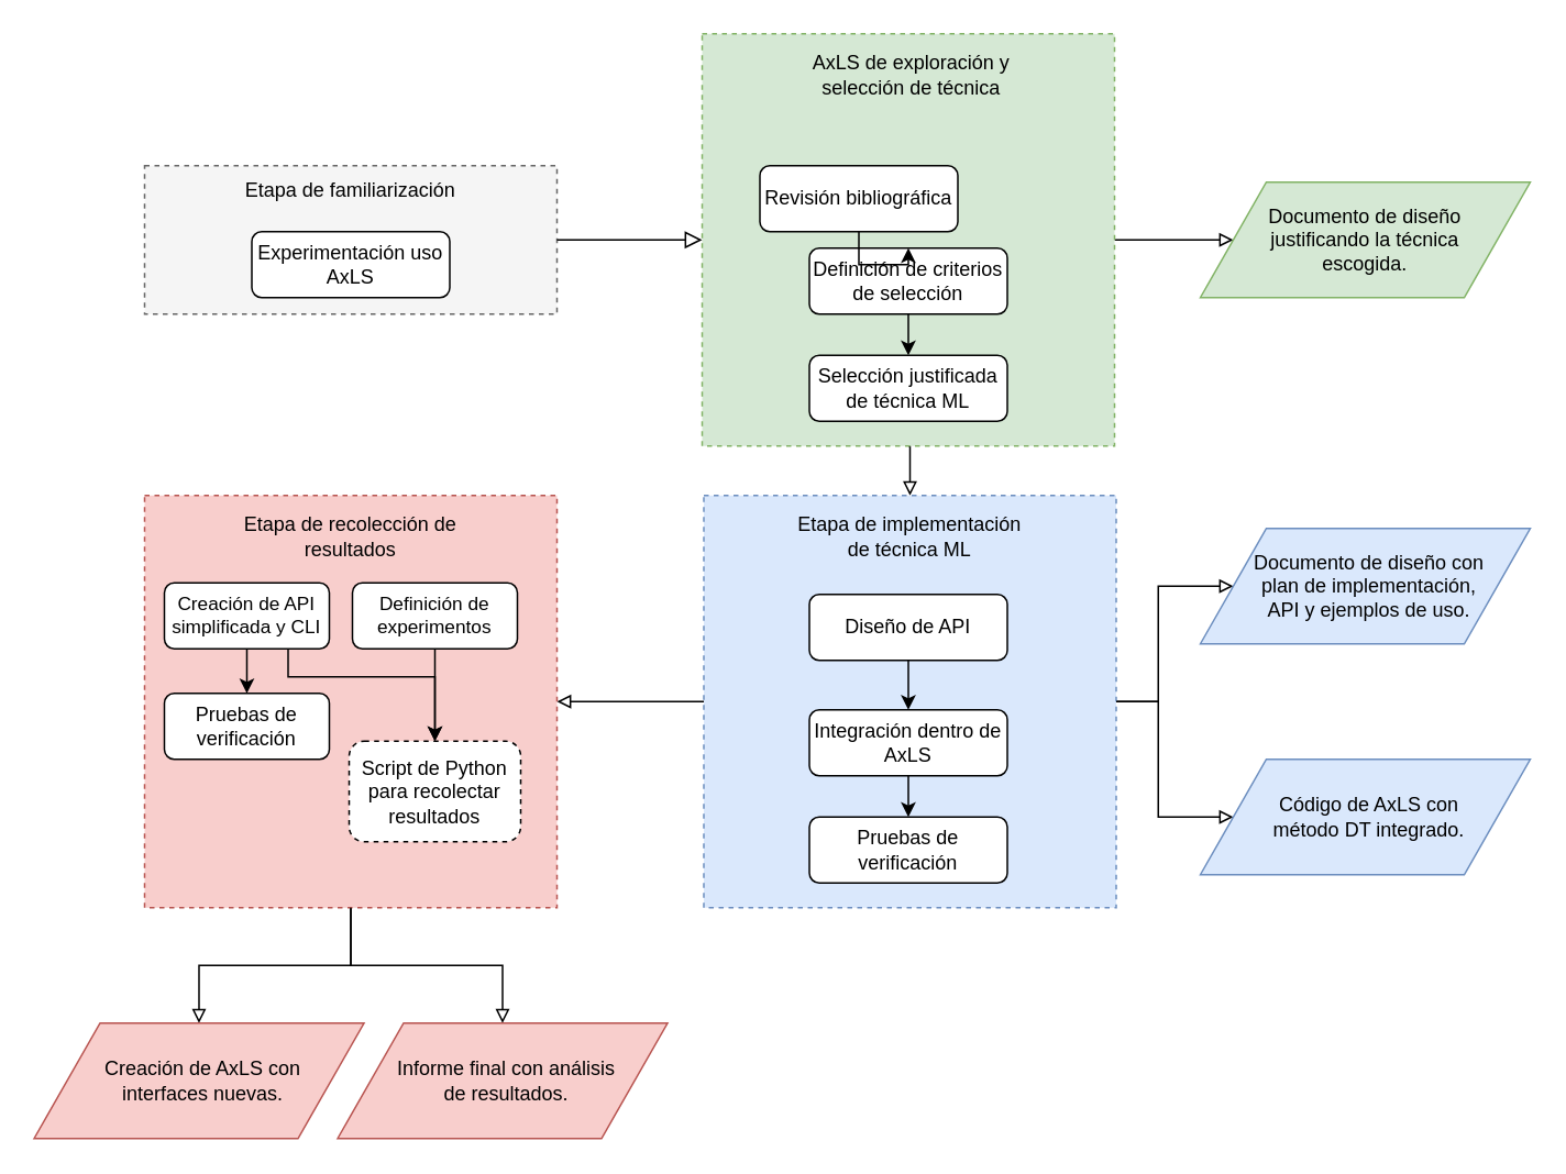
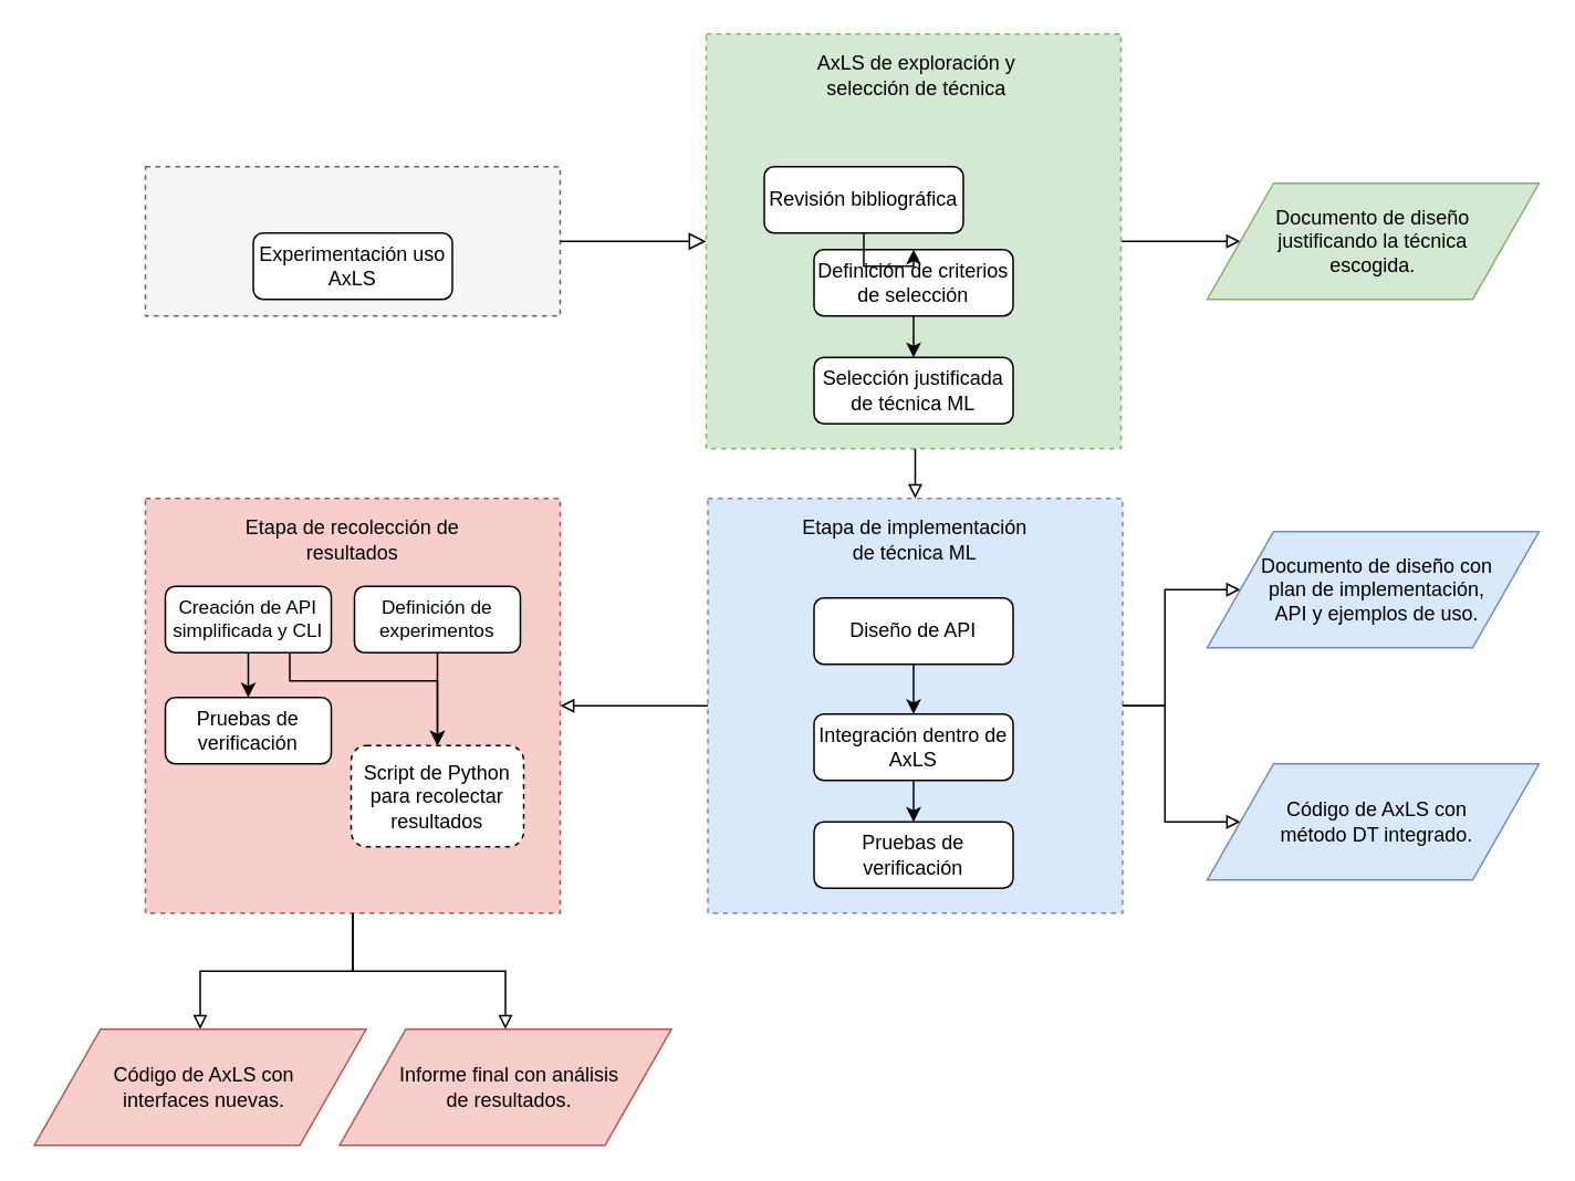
  <mxCell id="0" />
  <mxCell id="1" parent="0" />
  <mxCell id="2" value="" style="edgeStyle=orthogonalEdgeStyle;rounded=0;orthogonalLoop=1;jettySize=auto;html=1;entryX=0;entryY=0.5;entryDx=0;entryDy=0;endArrow=block;endFill=0;exitX=1;exitY=0.5;exitDx=0;exitDy=0;" parent="1" source="4" target="24" edge="1"><mxGeometry relative="1" as="geometry"><mxPoint x="717" y="200" as="sourcePoint" /><mxPoint x="747" y="145" as="targetPoint" /></mxGeometry></mxCell>
  <mxCell id="3" style="edgeStyle=orthogonalEdgeStyle;rounded=0;orthogonalLoop=1;jettySize=auto;html=1;exitX=0.5;exitY=1;exitDx=0;exitDy=0;entryX=0.5;entryY=0;entryDx=0;entryDy=0;endArrow=block;endFill=0;" parent="1" source="4" target="17" edge="1"><mxGeometry relative="1" as="geometry" /></mxCell>
  <mxCell id="4" value="" style="rounded=0;whiteSpace=wrap;html=1;fillColor=#d5e8d4;dashed=1;strokeColor=#82b366;" parent="1" vertex="1"><mxGeometry x="425" y="20" width="250" height="250" as="geometry" /></mxCell>
  <mxCell id="5" value="" style="rounded=0;whiteSpace=wrap;html=1;fillColor=#f5f5f5;dashed=1;fontColor=#333333;strokeColor=#666666;" parent="1" vertex="1"><mxGeometry x="87" y="100" width="250" height="90" as="geometry" /></mxCell>
  <mxCell id="6" value="" style="edgeStyle=orthogonalEdgeStyle;rounded=0;orthogonalLoop=1;jettySize=auto;html=1;" parent="1" source="7" target="14" edge="1"><mxGeometry relative="1" as="geometry" /></mxCell>
  <mxCell id="7" value="Definición de criterios de selección" style="rounded=1;whiteSpace=wrap;html=1;fontSize=12;glass=0;strokeWidth=1;shadow=0;" parent="1" vertex="1"><mxGeometry x="490" y="150" width="120" height="40" as="geometry" /></mxCell>
  <mxCell id="8" value="" style="rounded=0;html=1;jettySize=auto;orthogonalLoop=1;fontSize=11;endArrow=block;endFill=0;endSize=8;strokeWidth=1;shadow=0;labelBackgroundColor=none;edgeStyle=orthogonalEdgeStyle;entryX=0;entryY=0.5;entryDx=0;entryDy=0;exitX=1;exitY=0.5;exitDx=0;exitDy=0;" parent="1" source="5" target="4" edge="1"><mxGeometry y="20" relative="1" as="geometry"><mxPoint as="offset" /><mxPoint x="219" y="200" as="sourcePoint" /><mxPoint x="242" y="230" as="targetPoint" /></mxGeometry></mxCell>
  <mxCell id="9" value="Experimentación uso AxLS" style="rounded=1;whiteSpace=wrap;html=1;fontSize=12;glass=0;strokeWidth=1;shadow=0;" parent="1" vertex="1"><mxGeometry x="152" y="140" width="120" height="40" as="geometry" /></mxCell>
- <mxCell id="10" value="Etapa de familiarización" style="text;html=1;align=center;verticalAlign=middle;whiteSpace=wrap;rounded=0;" parent="1" vertex="1"><mxGeometry x="142" y="100" width="140" height="30" as="geometry" /></mxCell>
  <mxCell id="11" value="" style="edgeStyle=orthogonalEdgeStyle;rounded=0;orthogonalLoop=1;jettySize=auto;html=1;" parent="1" source="12" target="7" edge="1"><mxGeometry relative="1" as="geometry" /></mxCell>
  <mxCell id="12" value="Revisión bibliográfica" style="rounded=1;whiteSpace=wrap;html=1;fontSize=12;glass=0;strokeWidth=1;shadow=0;" parent="1" vertex="1"><mxGeometry x="460" y="100" width="120" height="40" as="geometry" /></mxCell>
  <mxCell id="13" value="AxLS de exploración y selección de técnica" style="text;html=1;align=center;verticalAlign=middle;whiteSpace=wrap;rounded=0;" parent="1" vertex="1"><mxGeometry x="482" y="30" width="140" height="30" as="geometry" /></mxCell>
  <mxCell id="14" value="Selección justificada de técnica ML" style="rounded=1;whiteSpace=wrap;html=1;fontSize=12;glass=0;strokeWidth=1;shadow=0;" parent="1" vertex="1"><mxGeometry x="490" y="215" width="120" height="40" as="geometry" /></mxCell>
  <mxCell id="15" style="edgeStyle=orthogonalEdgeStyle;rounded=0;orthogonalLoop=1;jettySize=auto;html=1;exitX=1;exitY=0.5;exitDx=0;exitDy=0;entryX=0;entryY=0.5;entryDx=0;entryDy=0;endArrow=block;endFill=0;" parent="1" source="17" target="37" edge="1"><mxGeometry relative="1" as="geometry" /></mxCell>
  <mxCell id="16" value="" style="edgeStyle=orthogonalEdgeStyle;rounded=0;orthogonalLoop=1;jettySize=auto;html=1;entryX=1;entryY=0.5;entryDx=0;entryDy=0;endArrow=block;endFill=0;" edge="1" parent="1" source="17" target="28"><mxGeometry relative="1" as="geometry"><mxPoint x="377" y="490" as="targetPoint" /></mxGeometry></mxCell>
  <mxCell id="17" value="" style="rounded=0;whiteSpace=wrap;html=1;fillColor=#dae8fc;dashed=1;strokeColor=#6c8ebf;" parent="1" vertex="1"><mxGeometry x="426" y="300" width="250" height="250" as="geometry" /></mxCell>
  <mxCell id="18" value="" style="edgeStyle=orthogonalEdgeStyle;rounded=0;orthogonalLoop=1;jettySize=auto;html=1;" parent="1" source="19" target="23" edge="1"><mxGeometry relative="1" as="geometry" /></mxCell>
  <mxCell id="19" value="Integración dentro de AxLS" style="rounded=1;whiteSpace=wrap;html=1;fontSize=12;glass=0;strokeWidth=1;shadow=0;" parent="1" vertex="1"><mxGeometry x="490" y="430" width="120" height="40" as="geometry" /></mxCell>
  <mxCell id="20" value="" style="edgeStyle=orthogonalEdgeStyle;rounded=0;orthogonalLoop=1;jettySize=auto;html=1;" parent="1" source="21" target="19" edge="1"><mxGeometry relative="1" as="geometry" /></mxCell>
  <mxCell id="21" value="Diseño de API" style="rounded=1;whiteSpace=wrap;html=1;fontSize=12;glass=0;strokeWidth=1;shadow=0;" parent="1" vertex="1"><mxGeometry x="490" y="360" width="120" height="40" as="geometry" /></mxCell>
  <mxCell id="22" value="Etapa de implementación de técnica ML" style="text;html=1;align=center;verticalAlign=middle;whiteSpace=wrap;rounded=0;" parent="1" vertex="1"><mxGeometry x="481" y="310" width="140" height="30" as="geometry" /></mxCell>
  <mxCell id="23" value="Pruebas de verificación" style="rounded=1;whiteSpace=wrap;html=1;fontSize=12;glass=0;strokeWidth=1;shadow=0;" parent="1" vertex="1"><mxGeometry x="490" y="495" width="120" height="40" as="geometry" /></mxCell>
  <mxCell id="24" value="Documento de diseño justificando la técnica escogida." style="shape=parallelogram;perimeter=parallelogramPerimeter;whiteSpace=wrap;html=1;dashed=0;spacingLeft=20;spacingRight=20;fillColor=#d5e8d4;strokeColor=#82b366;" parent="1" vertex="1"><mxGeometry x="727" y="110" width="200" height="70" as="geometry" /></mxCell>
  <mxCell id="25" value="" style="edgeStyle=orthogonalEdgeStyle;rounded=0;orthogonalLoop=1;jettySize=auto;html=1;entryX=0;entryY=0.5;entryDx=0;entryDy=0;endArrow=block;endFill=0;exitX=1;exitY=0.5;exitDx=0;exitDy=0;" parent="1" source="17" target="26" edge="1"><mxGeometry relative="1" as="geometry"><mxPoint x="675" y="415" as="sourcePoint" /><mxPoint x="747" y="415" as="targetPoint" /></mxGeometry></mxCell>
  <mxCell id="26" value="Documento de diseño con plan de implementación, API y ejemplos de uso." style="shape=parallelogram;perimeter=parallelogramPerimeter;whiteSpace=wrap;html=1;dashed=0;spacingLeft=30;spacingRight=25;fillColor=#dae8fc;strokeColor=#6c8ebf;" parent="1" vertex="1"><mxGeometry x="727" y="320" width="200" height="70" as="geometry" /></mxCell>
  <mxCell id="27" style="edgeStyle=orthogonalEdgeStyle;rounded=0;orthogonalLoop=1;jettySize=auto;html=1;endArrow=block;endFill=0;exitX=0.5;exitY=1;exitDx=0;exitDy=0;entryX=0.5;entryY=0;entryDx=0;entryDy=0;" parent="1" source="28" target="36" edge="1"><mxGeometry relative="1" as="geometry"><mxPoint x="282" y="600" as="sourcePoint" /><mxPoint x="277" y="610" as="targetPoint" /></mxGeometry></mxCell>
  <mxCell id="28" value="" style="rounded=0;whiteSpace=wrap;html=1;fillColor=#f8cecc;dashed=1;strokeColor=#b85450;" parent="1" vertex="1"><mxGeometry x="87" y="300" width="250" height="250" as="geometry" /></mxCell>
  <mxCell id="29" value="" style="edgeStyle=orthogonalEdgeStyle;rounded=0;orthogonalLoop=1;jettySize=auto;html=1;exitX=0.75;exitY=1;exitDx=0;exitDy=0;entryX=0.5;entryY=0;entryDx=0;entryDy=0;" parent="1" source="32" target="34" edge="1"><mxGeometry relative="1" as="geometry"><Array as="points"><mxPoint x="174" y="410" /><mxPoint x="263" y="410" /></Array></mxGeometry></mxCell>
  <mxCell id="30" value="Pruebas de verificación" style="rounded=1;whiteSpace=wrap;html=1;fontSize=12;glass=0;strokeWidth=1;shadow=0;" parent="1" vertex="1"><mxGeometry x="99" y="420" width="100" height="40" as="geometry" /></mxCell>
  <mxCell id="31" value="" style="edgeStyle=orthogonalEdgeStyle;rounded=0;orthogonalLoop=1;jettySize=auto;html=1;" parent="1" source="32" target="30" edge="1"><mxGeometry relative="1" as="geometry" /></mxCell>
  <mxCell id="32" value="Creación de API simplificada y CLI" style="rounded=1;whiteSpace=wrap;html=1;fontSize=11.5;glass=0;strokeWidth=1;shadow=0;" parent="1" vertex="1"><mxGeometry x="99" y="353" width="100" height="40" as="geometry" /></mxCell>
  <mxCell id="33" value="Etapa de recolección de resultados" style="text;html=1;align=center;verticalAlign=middle;whiteSpace=wrap;rounded=0;" parent="1" vertex="1"><mxGeometry x="142" y="310" width="140" height="30" as="geometry" /></mxCell>
  <mxCell id="34" value="Script de Python para recolectar resultados" style="rounded=1;whiteSpace=wrap;html=1;fontSize=12;glass=0;strokeWidth=1;shadow=0;dashed=1;" parent="1" vertex="1"><mxGeometry x="211" y="449" width="104" height="61" as="geometry" /></mxCell>
  <mxCell id="35" value="" style="edgeStyle=orthogonalEdgeStyle;rounded=0;orthogonalLoop=1;jettySize=auto;html=1;endArrow=block;endFill=0;exitX=0.5;exitY=1;exitDx=0;exitDy=0;entryX=0.5;entryY=0;entryDx=0;entryDy=0;" parent="1" source="28" target="38" edge="1"><mxGeometry relative="1" as="geometry"><mxPoint x="41" y="755" as="sourcePoint" /><mxPoint y="610" as="targetPoint" x="137" /></mxGeometry></mxCell>
  <mxCell id="36" value="Informe final con análisis de resultados." style="shape=parallelogram;perimeter=parallelogramPerimeter;whiteSpace=wrap;html=1;dashed=0;spacingLeft=30;spacingRight=25;fillColor=#f8cecc;strokeColor=#b85450;" parent="1" vertex="1"><mxGeometry x="204" y="620" width="200" height="70" as="geometry" /></mxCell>
  <mxCell id="37" value="Código de AxLS con método DT integrado." style="shape=parallelogram;perimeter=parallelogramPerimeter;whiteSpace=wrap;html=1;dashed=0;spacingLeft=30;spacingRight=25;fillColor=#dae8fc;strokeColor=#6c8ebf;" parent="1" vertex="1"><mxGeometry x="727" y="460" width="200" height="70" as="geometry" /></mxCell>
- <mxCell id="38" value="Creación de AxLS con interfaces nuevas." style="shape=parallelogram;perimeter=parallelogramPerimeter;whiteSpace=wrap;html=1;dashed=0;spacingLeft=30;spacingRight=25;fillColor=#f8cecc;strokeColor=#b85450;" parent="1" vertex="1"><mxGeometry x="20" y="620" width="200" height="70" as="geometry" /></mxCell>
+ <mxCell id="38" value="Código de AxLS con interfaces nuevas." style="shape=parallelogram;perimeter=parallelogramPerimeter;whiteSpace=wrap;html=1;dashed=0;spacingLeft=30;spacingRight=25;fillColor=#f8cecc;strokeColor=#b85450;" parent="1" vertex="1"><mxGeometry x="20" y="620" width="200" height="70" as="geometry" /></mxCell>
  <mxCell id="39" style="edgeStyle=orthogonalEdgeStyle;rounded=0;orthogonalLoop=1;jettySize=auto;html=1;exitX=0.5;exitY=1;exitDx=0;exitDy=0;entryX=0.5;entryY=0;entryDx=0;entryDy=0;" parent="1" source="40" target="34" edge="1"><mxGeometry relative="1" as="geometry"><Array as="points"><mxPoint x="263" y="430" /><mxPoint x="263" y="430" /></Array></mxGeometry></mxCell>
  <mxCell id="40" value="Definición de experimentos" style="rounded=1;whiteSpace=wrap;html=1;fontSize=11.5;glass=0;strokeWidth=1;shadow=0;" parent="1" vertex="1"><mxGeometry x="213" y="353" width="100" height="40" as="geometry" /></mxCell>
